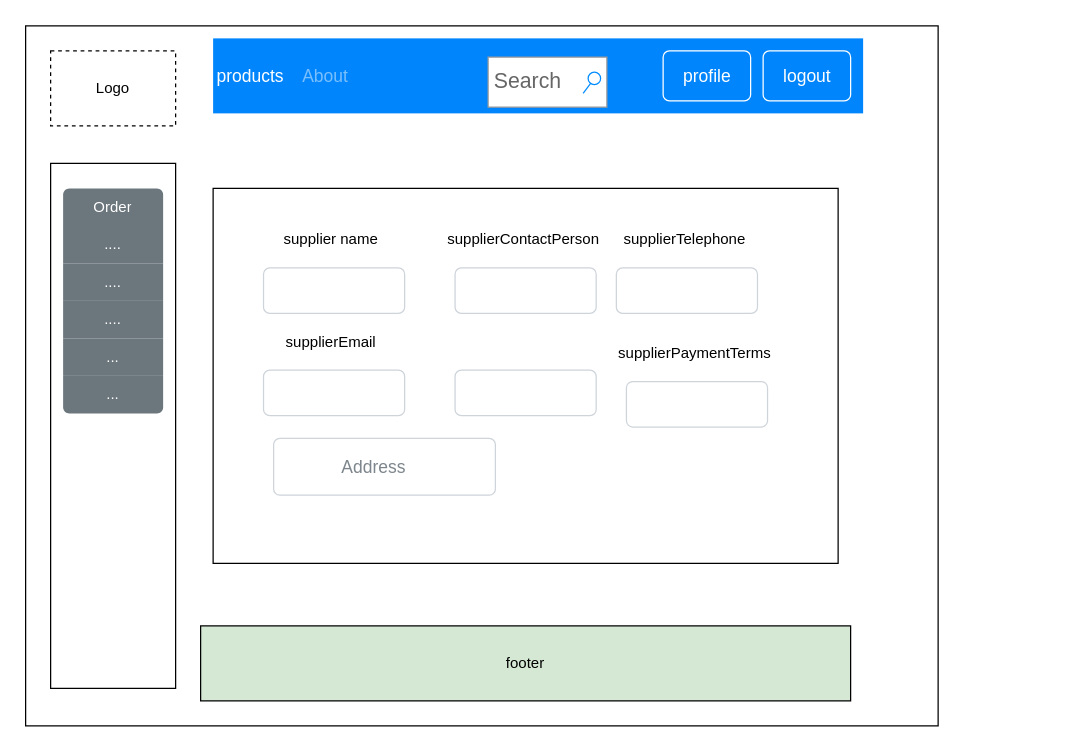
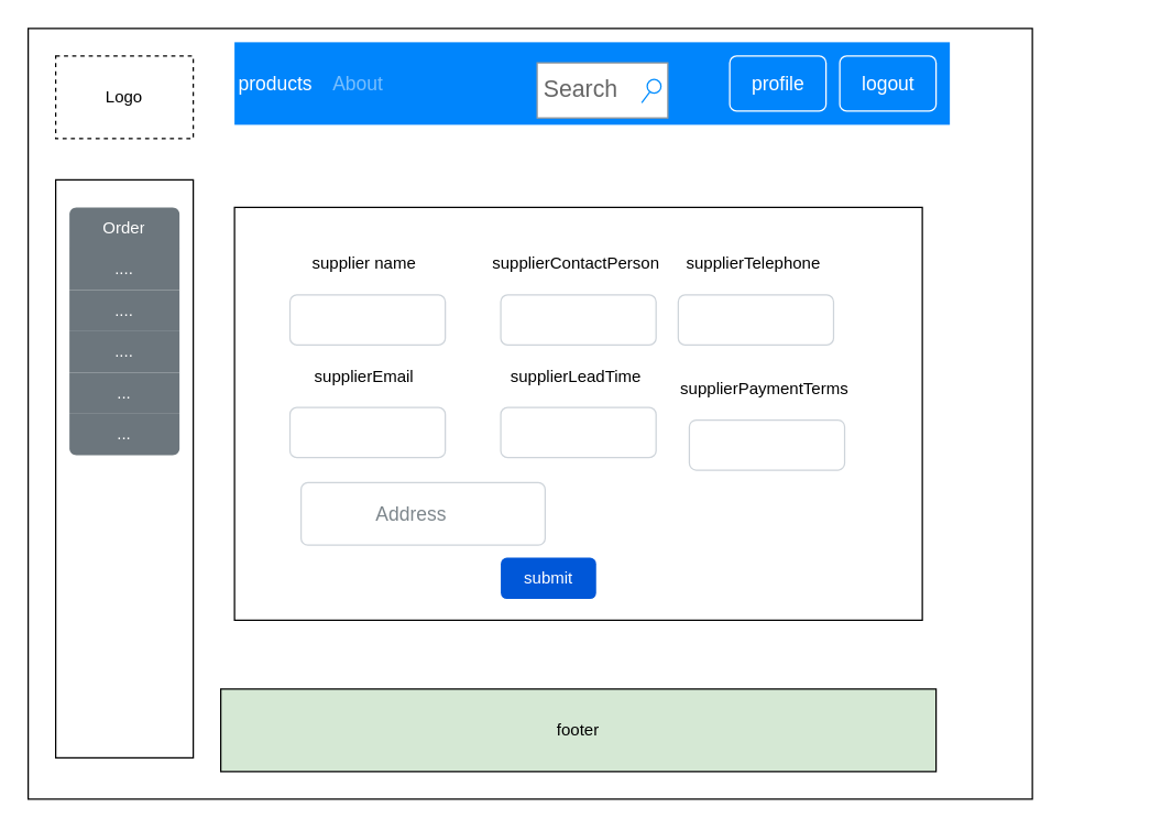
  <mxCell id="0" />
  <mxCell id="1" parent="0" />
  <mxCell id="2" value="" style="group" vertex="1" connectable="0" parent="1"><mxGeometry x="20" y="20" width="810" height="560" as="geometry" /></mxCell>
  <mxCell id="3" value="" style="rounded=0;whiteSpace=wrap;html=1;" vertex="1" parent="2"><mxGeometry x="10" y="10" width="120" height="530" as="geometry" /></mxCell>
  <mxCell id="4" value="" style="rounded=0;whiteSpace=wrap;html=1;" vertex="1" parent="2"><mxGeometry width="730" height="560" as="geometry" /></mxCell>
  <mxCell id="5" value="" style="html=1;shadow=0;dashed=0;fillColor=#0085FC;strokeColor=none;fontSize=16;fontColor=#ffffff;align=left;spacing=15;" vertex="1" parent="2"><mxGeometry x="150" y="10" width="520" height="60" as="geometry" /></mxCell>
  <mxCell id="6" value="" style="swimlane;shape=mxgraph.bootstrap.anchor;strokeColor=none;fillColor=none;fontColor=#0085FC;fontStyle=0;childLayout=stackLayout;horizontal=0;startSize=0;horizontalStack=1;resizeParent=1;resizeParentMax=0;resizeLast=0;collapsible=0;marginBottom=0;whiteSpace=wrap;html=1;resizeWidth=0;" vertex="1" parent="5"><mxGeometry y="10" width="120" height="40" as="geometry" /></mxCell>
  <mxCell id="7" value="products" style="text;strokeColor=none;align=center;verticalAlign=middle;spacingLeft=10;spacingRight=10;points=[[0,0.5],[1,0.5]];portConstraint=eastwest;rotatable=0;whiteSpace=wrap;html=1;fillColor=none;fontColor=#ffffff;fontSize=14;" vertex="1" parent="6"><mxGeometry width="60" height="40" as="geometry" /></mxCell>
  <mxCell id="8" value="About" style="text;strokeColor=none;align=center;verticalAlign=middle;spacingLeft=10;spacingRight=10;points=[[0,0.5],[1,0.5]];portConstraint=eastwest;rotatable=0;whiteSpace=wrap;html=1;fillColor=none;fontColor=#79BFFD;fontSize=14;" vertex="1" parent="6"><mxGeometry x="60" width="60" height="40" as="geometry" /></mxCell>
  <mxCell id="9" value="logout" style="html=1;shadow=0;dashed=0;shape=mxgraph.bootstrap.rrect;rSize=5;fontSize=14;fontColor=#ffffff;strokeColor=#ffffff;fillColor=none;" vertex="1" parent="5"><mxGeometry x="1" width="70" height="40" relative="1" as="geometry"><mxPoint x="-80" y="10" as="offset" /></mxGeometry></mxCell>
  <mxCell id="10" value="profile" style="html=1;shadow=0;dashed=0;shape=mxgraph.bootstrap.rrect;rSize=5;fontSize=14;fontColor=#ffffff;strokeColor=#ffffff;fillColor=none;" vertex="1" parent="5"><mxGeometry x="1" width="70" height="40" relative="1" as="geometry"><mxPoint x="-160" y="10" as="offset" /></mxGeometry></mxCell>
  <mxCell id="11" value="footer" style="rounded=0;whiteSpace=wrap;html=1;fillColor=#d5e8d4;" vertex="1" parent="2"><mxGeometry x="140" y="480" width="520" height="60" as="geometry" /></mxCell>
  <mxCell id="12" value="" style="group" vertex="1" connectable="0" parent="2"><mxGeometry x="60" y="130" width="620" height="400" as="geometry" /></mxCell>
  <mxCell id="13" value="" style="group" vertex="1" connectable="0" parent="12"><mxGeometry x="90" width="500" height="300" as="geometry" /></mxCell>
  <mxCell id="14" value="" style="rounded=0;whiteSpace=wrap;html=1;" vertex="1" parent="13"><mxGeometry width="500.0" height="300" as="geometry" /></mxCell>
+ <mxCell id="15" value="submit" style="rounded=1;fillColor=#0057D8;strokeColor=none;html=1;whiteSpace=wrap;fontColor=#ffffff;align=center;verticalAlign=middle;fontStyle=0;fontSize=12;sketch=0;" vertex="1" parent="13"><mxGeometry x="193.548" y="254.545" width="69.355" height="30" as="geometry" /></mxCell>
  <mxCell id="16" value="" style="group" vertex="1" connectable="0" parent="13"><mxGeometry x="40.323" y="27.273" width="112.903" height="72.727" as="geometry" /></mxCell>
  <mxCell id="17" value="" style="html=1;shadow=0;dashed=0;shape=mxgraph.bootstrap.rrect;rSize=5;strokeColor=#CED4DA;html=1;whiteSpace=wrap;fillColor=#FFFFFF;fontColor=#7D868C;align=left;spacing=15;spacingLeft=40;fontSize=14;" vertex="1" parent="16"><mxGeometry y="36.364" width="112.903" height="36.364" as="geometry" /></mxCell>
  <mxCell id="18" value="supplier name" style="text;html=1;align=center;verticalAlign=middle;whiteSpace=wrap;rounded=0;" vertex="1" parent="16"><mxGeometry width="108.871" height="27.273" as="geometry" /></mxCell>
  <mxCell id="19" value="" style="group" vertex="1" connectable="0" parent="13"><mxGeometry x="193.548" y="27.273" width="112.903" height="72.727" as="geometry" /></mxCell>
  <mxCell id="20" value="" style="html=1;shadow=0;dashed=0;shape=mxgraph.bootstrap.rrect;rSize=5;strokeColor=#CED4DA;html=1;whiteSpace=wrap;fillColor=#FFFFFF;fontColor=#7D868C;align=left;spacing=15;spacingLeft=40;fontSize=14;" vertex="1" parent="19"><mxGeometry y="36.364" width="112.903" height="36.364" as="geometry" /></mxCell>
  <mxCell id="21" value="supplierContactPerson" style="text;html=1;align=center;verticalAlign=middle;whiteSpace=wrap;rounded=0;" vertex="1" parent="19"><mxGeometry width="108.871" height="27.273" as="geometry" /></mxCell>
  <mxCell id="22" value="" style="group" vertex="1" connectable="0" parent="13"><mxGeometry x="322.581" y="27.273" width="112.903" height="72.727" as="geometry" /></mxCell>
  <mxCell id="23" value="" style="html=1;shadow=0;dashed=0;shape=mxgraph.bootstrap.rrect;rSize=5;strokeColor=#CED4DA;html=1;whiteSpace=wrap;fillColor=#FFFFFF;fontColor=#7D868C;align=left;spacing=15;spacingLeft=40;fontSize=14;" vertex="1" parent="22"><mxGeometry y="36.364" width="112.903" height="36.364" as="geometry" /></mxCell>
  <mxCell id="24" value="supplierTelephone" style="text;html=1;align=center;verticalAlign=middle;whiteSpace=wrap;rounded=0;" vertex="1" parent="22"><mxGeometry width="108.871" height="27.273" as="geometry" /></mxCell>
  <mxCell id="25" value="" style="group" vertex="1" connectable="0" parent="13"><mxGeometry x="40.323" y="109.091" width="112.903" height="72.727" as="geometry" /></mxCell>
  <mxCell id="26" value="" style="html=1;shadow=0;dashed=0;shape=mxgraph.bootstrap.rrect;rSize=5;strokeColor=#CED4DA;html=1;whiteSpace=wrap;fillColor=#FFFFFF;fontColor=#7D868C;align=left;spacing=15;spacingLeft=40;fontSize=14;" vertex="1" parent="25"><mxGeometry y="36.364" width="112.903" height="36.364" as="geometry" /></mxCell>
  <mxCell id="27" value="supplierEmail" style="text;html=1;align=center;verticalAlign=middle;whiteSpace=wrap;rounded=0;" vertex="1" parent="25"><mxGeometry width="108.871" height="27.273" as="geometry" /></mxCell>
  <mxCell id="28" value="" style="group" vertex="1" connectable="0" parent="13"><mxGeometry x="193.548" y="109.091" width="112.903" height="72.727" as="geometry" /></mxCell>
  <mxCell id="29" value="" style="html=1;shadow=0;dashed=0;shape=mxgraph.bootstrap.rrect;rSize=5;strokeColor=#CED4DA;html=1;whiteSpace=wrap;fillColor=#FFFFFF;fontColor=#7D868C;align=left;spacing=15;spacingLeft=40;fontSize=14;" vertex="1" parent="28"><mxGeometry y="36.364" width="112.903" height="36.364" as="geometry" /></mxCell>
+ <mxCell id="30" value="supplierLeadTime" style="text;html=1;align=center;verticalAlign=middle;whiteSpace=wrap;rounded=0;" vertex="1" parent="28"><mxGeometry width="108.871" height="27.273" as="geometry" /></mxCell>
  <mxCell id="31" value="Address" style="html=1;shadow=0;dashed=0;shape=mxgraph.bootstrap.rrect;rSize=5;strokeColor=#CED4DA;html=1;whiteSpace=wrap;fillColor=#FFFFFF;fontColor=#7D868C;align=left;spacing=15;spacingLeft=40;fontSize=14;" vertex="1" parent="13"><mxGeometry x="48.387" y="200.0" width="177.419" height="45.455" as="geometry" /></mxCell>
  <mxCell id="32" value="" style="html=1;shadow=0;dashed=0;shape=mxgraph.bootstrap.leftButton;strokeColor=inherit;gradientColor=inherit;fontColor=inherit;fillColor=#E9ECEF;rSize=5;perimeter=none;whiteSpace=wrap;resizeHeight=1;fontSize=14;" vertex="1" parent="31"><mxGeometry height="45.455" as="geometry" /></mxCell>
  <mxCell id="33" value="" style="group" vertex="1" connectable="0" parent="13"><mxGeometry x="330.645" y="118.182" width="112.903" height="72.727" as="geometry" /></mxCell>
  <mxCell id="34" value="" style="html=1;shadow=0;dashed=0;shape=mxgraph.bootstrap.rrect;rSize=5;strokeColor=#CED4DA;html=1;whiteSpace=wrap;fillColor=#FFFFFF;fontColor=#7D868C;align=left;spacing=15;spacingLeft=40;fontSize=14;" vertex="1" parent="33"><mxGeometry y="36.364" width="112.903" height="36.364" as="geometry" /></mxCell>
  <mxCell id="35" value="supplierPaymentTerms" style="text;html=1;align=center;verticalAlign=middle;whiteSpace=wrap;rounded=0;" vertex="1" parent="33"><mxGeometry width="108.871" height="27.273" as="geometry" /></mxCell>
  <mxCell id="36" value="" style="rounded=0;whiteSpace=wrap;html=1;" vertex="1" parent="12"><mxGeometry x="-40" y="-20" width="100" height="420" as="geometry" /></mxCell>
  <mxCell id="37" value="" style="swimlane;shape=mxgraph.bootstrap.anchor;strokeColor=none;fillColor=#6C767D;fontColor=#ffffff;fontStyle=0;childLayout=stackLayout;horizontal=1;startSize=0;horizontalStack=0;resizeParent=1;resizeParentMax=0;resizeLast=0;collapsible=0;marginBottom=0;whiteSpace=wrap;html=1;" vertex="1" parent="12"><mxGeometry x="-30" width="80" height="180" as="geometry" /></mxCell>
  <mxCell id="38" value="Order" style="text;strokeColor=inherit;align=center;verticalAlign=middle;spacingLeft=10;spacingRight=10;overflow=hidden;points=[[0,0.5],[1,0.5]];portConstraint=eastwest;rotatable=0;whiteSpace=wrap;html=1;shape=mxgraph.bootstrap.topButton;rSize=5;fillColor=inherit;fontColor=inherit;" vertex="1" parent="37"><mxGeometry width="80" height="30" as="geometry" /></mxCell>
  <mxCell id="39" value="...." style="text;strokeColor=inherit;align=center;verticalAlign=middle;spacingLeft=10;spacingRight=10;overflow=hidden;points=[[0,0.5],[1,0.5]];portConstraint=eastwest;rotatable=0;whiteSpace=wrap;html=1;rSize=5;fillColor=inherit;fontColor=inherit;" vertex="1" parent="37"><mxGeometry y="30" width="80" height="30" as="geometry" /></mxCell>
  <mxCell id="40" value="...." style="text;strokeColor=inherit;align=center;verticalAlign=middle;spacingLeft=10;spacingRight=10;overflow=hidden;points=[[0,0.5],[1,0.5]];portConstraint=eastwest;rotatable=0;whiteSpace=wrap;html=1;rSize=5;fillColor=inherit;fontColor=inherit;" vertex="1" parent="37"><mxGeometry y="60" width="80" height="30" as="geometry" /></mxCell>
  <mxCell id="41" value="...." style="text;strokeColor=inherit;align=center;verticalAlign=middle;spacingLeft=10;spacingRight=10;overflow=hidden;points=[[0,0.5],[1,0.5]];portConstraint=eastwest;rotatable=0;whiteSpace=wrap;html=1;rSize=5;fillColor=inherit;fontColor=inherit;" vertex="1" parent="37"><mxGeometry y="90" width="80" height="30" as="geometry" /></mxCell>
  <mxCell id="42" value="..." style="text;strokeColor=inherit;align=center;verticalAlign=middle;spacingLeft=10;spacingRight=10;overflow=hidden;points=[[0,0.5],[1,0.5]];portConstraint=eastwest;rotatable=0;whiteSpace=wrap;html=1;rSize=5;fillColor=inherit;fontColor=inherit;" vertex="1" parent="37"><mxGeometry y="120" width="80" height="30" as="geometry" /></mxCell>
  <mxCell id="43" value="..." style="text;strokeColor=inherit;align=center;verticalAlign=middle;spacingLeft=10;spacingRight=10;overflow=hidden;points=[[0,0.5],[1,0.5]];portConstraint=eastwest;rotatable=0;whiteSpace=wrap;html=1;shape=mxgraph.bootstrap.bottomButton;rSize=5;fillColor=inherit;fontColor=inherit;" vertex="1" parent="37"><mxGeometry y="150" width="80" height="30" as="geometry" /></mxCell>
  <mxCell id="44" value="Search" style="strokeWidth=1;shadow=0;dashed=0;align=center;html=1;shape=mxgraph.mockup.forms.searchBox;strokeColor=#999999;mainText=;strokeColor2=#008cff;fontColor=#666666;fontSize=17;align=left;spacingLeft=3;whiteSpace=wrap;" vertex="1" parent="2"><mxGeometry x="370" y="25" width="95" height="40" as="geometry" /></mxCell>
  <mxCell id="45" value="Logo" style="rounded=0;whiteSpace=wrap;html=1;dashed=1;" vertex="1" parent="2"><mxGeometry x="20" y="20" width="100" height="60" as="geometry" /></mxCell>
